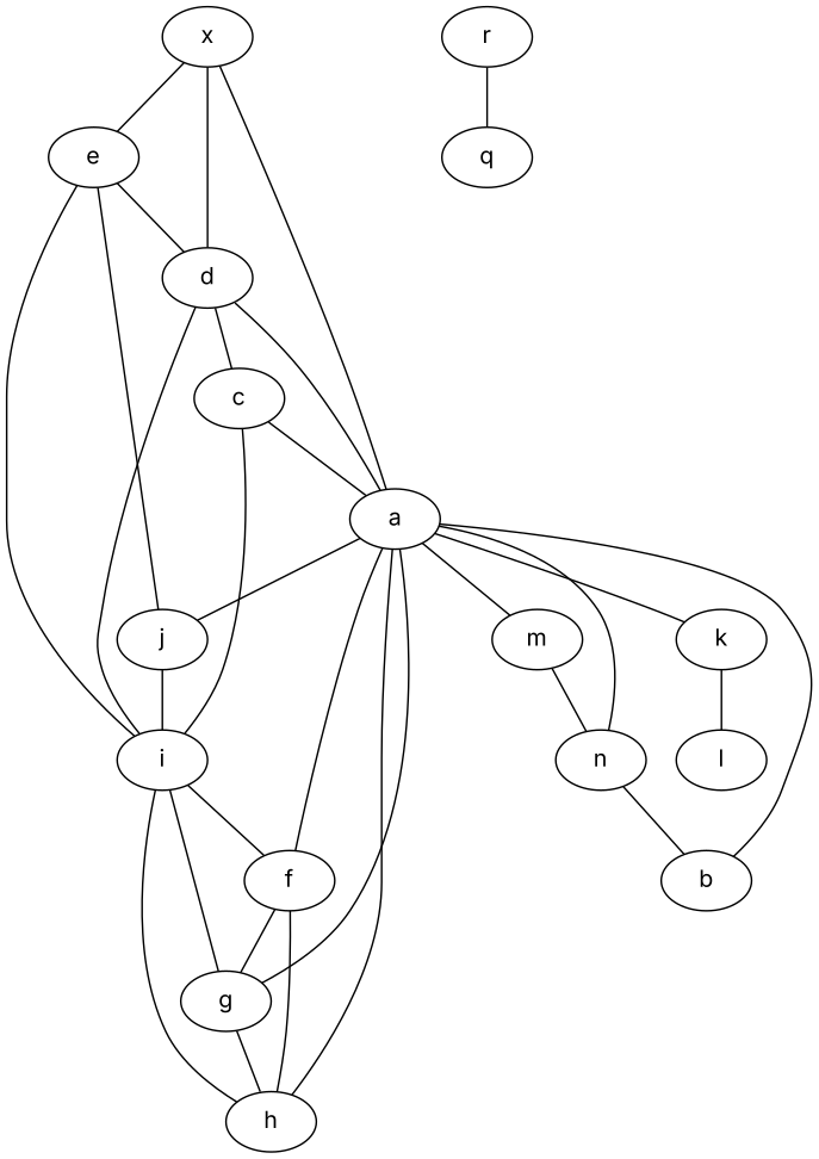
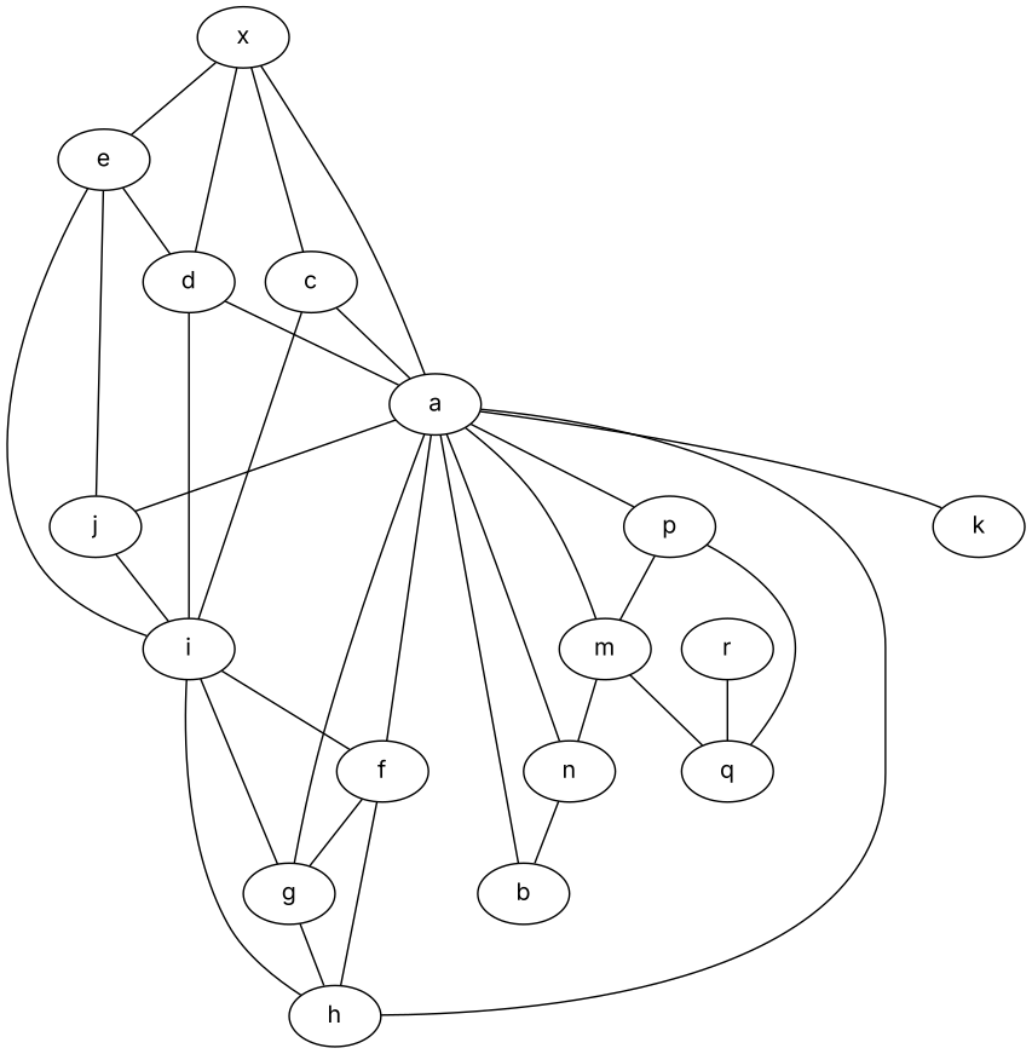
  graph {
    fontname=Inter
    node [fontname=Inter]
    edge [fontname=Inter]
    x
    e
    c
    d
    a
    i
    j
    f
    g
    h
    k
    m
    n
    b
-   l
+   p
    q
    r
    x -- e
-   d -- c
+   x -- c
    x -- d
    x -- a
    e -- d
    e -- i
    e -- j
    c -- a
    c -- i
    d -- a
    d -- i
    a -- j
    a -- f
    a -- g
    a -- h
    a -- k
    a -- m
    a -- n
    a -- b
+   a -- p
    i -- f
    i -- g
    i -- h
    j -- i
    f -- g
    f -- h
    g -- h
-   k -- l
    m -- n
+   m -- q
    n -- b
+   p -- m
+   p -- q
    r -- q
  }
